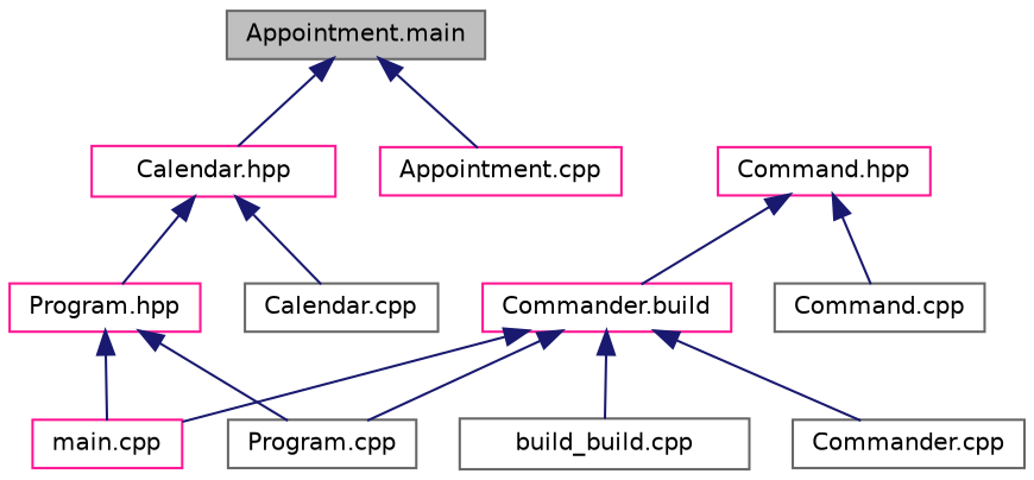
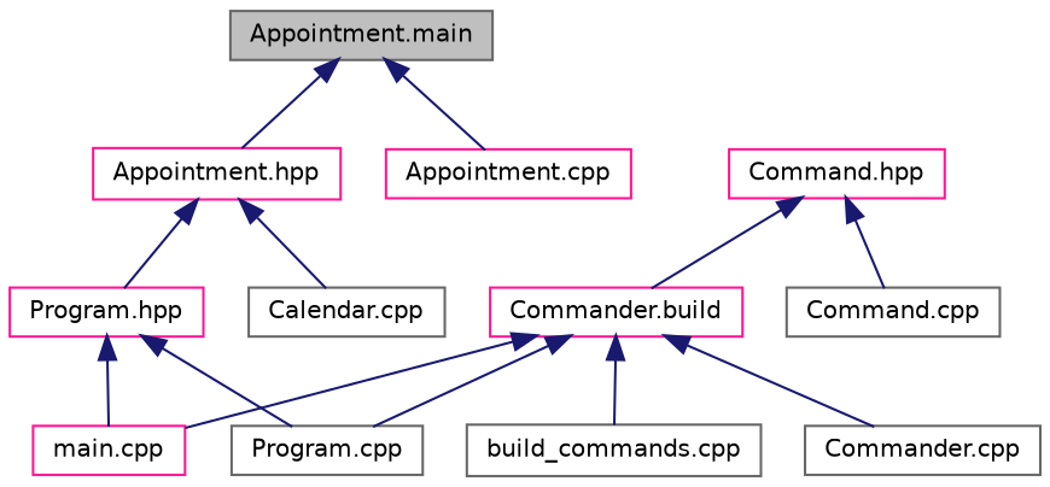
  digraph {
    node [color=gray40 fillcolor=white fontname=Helvetica fontsize=10 shape=record style=filled]
    edge [color=midnightblue dir=back fontname=Helvetica fontsize=10 labelfontname=Helvetica labelfontsize=10 style=solid]
    n1 [fillcolor=grey75 fontcolor=black height=0.2 label="Appointment.main" width=0.4]
    n2 [color=deeppink height=0.2 label="Appointment.cpp" width=0.4]
-   n3 [color=deeppink height=0.2 label="Calendar.hpp" width=0.4]
+   n3 [color=deeppink height=0.2 label="Appointment.hpp" width=0.4]
    n4 [color=deeppink height=0.2 label="Program.hpp" width=0.4]
    n5 [height=0.2 label="Calendar.cpp" width=0.4]
    n6 [color=deeppink height=0.2 label="main.cpp" width=0.4]
    n7 [height=0.2 label="Program.cpp" width=0.4]
    n8 [color=deeppink height=0.2 label="Command.hpp" width=0.4]
    n9 [color=deeppink height=0.2 label="Commander.build" width=0.4]
    n10 [height=0.2 label="Command.cpp" width=0.4]
-   n11 [height=0.2 label="build_build.cpp" width=0.4]
+   n11 [height=0.2 label="build_commands.cpp" width=0.4]
    n12 [height=0.2 label="Commander.cpp" width=0.4]
    n1 -> n2
    n1 -> n3
    n3 -> n4
    n3 -> n5
    n4 -> n6
    n4 -> n7
    n8 -> n9
    n8 -> n10
    n9 -> n6
    n9 -> n7
    n9 -> n11
    n9 -> n12
  }
